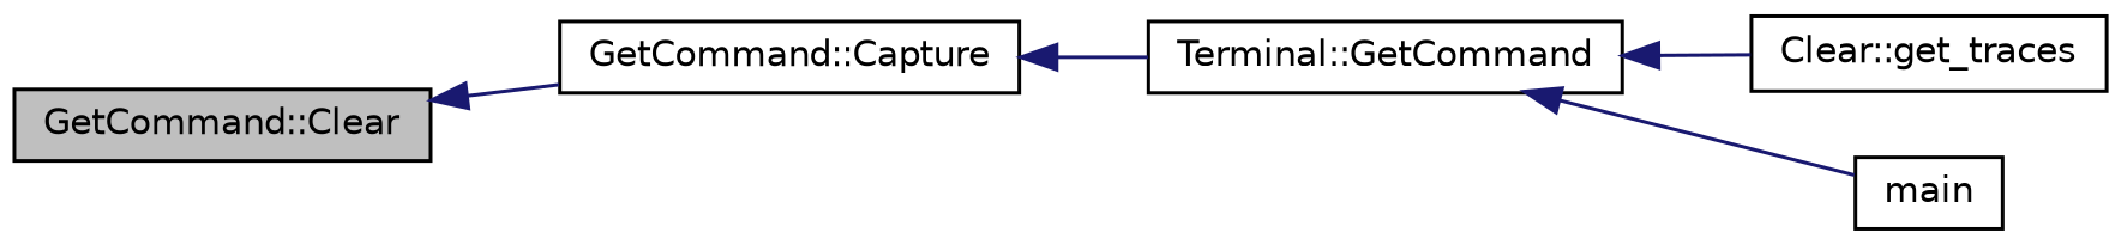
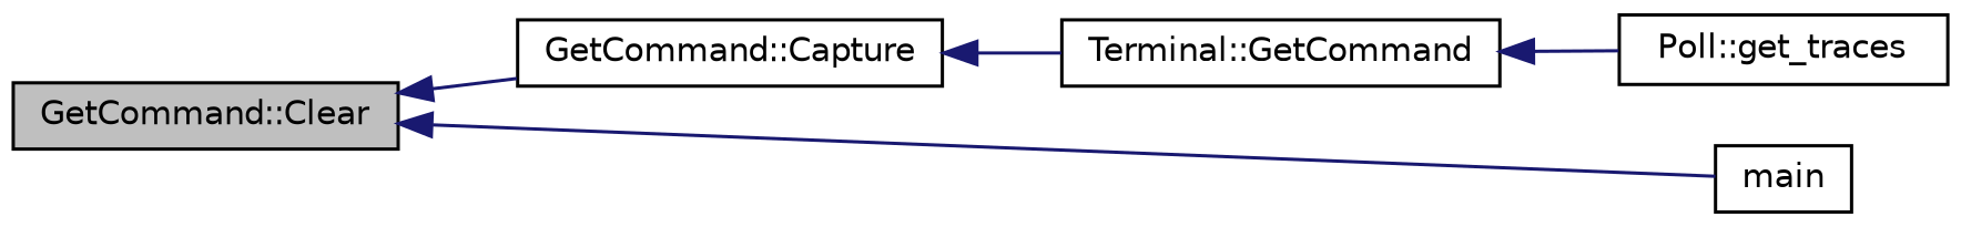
  digraph {
    rankdir=LR
    node [color=black fillcolor=white fontname=Helvetica fontsize=10 shape=record style=filled]
    edge [color=midnightblue dir=back fontname=Helvetica fontsize=10 labelfontname=Helvetica labelfontsize=10 style=solid]
    n1 [fillcolor=grey75 fontcolor=black height=0.2 label="GetCommand::Clear" width=0.4]
    n2 [height=0.2 label="GetCommand::Capture" width=0.4]
    n3 [height=0.2 label="Terminal::GetCommand" width=0.4]
    n4 [height=0.2 label=main width=0.4]
-   n5 [height=0.2 label="Clear::get_traces" width=0.4]
+   n5 [height=0.2 label="Poll::get_traces" width=0.4]
    n1 -> n2
    n2 -> n3
-   n3 -> n4
+   n1 -> n4
    n3 -> n5
  }
